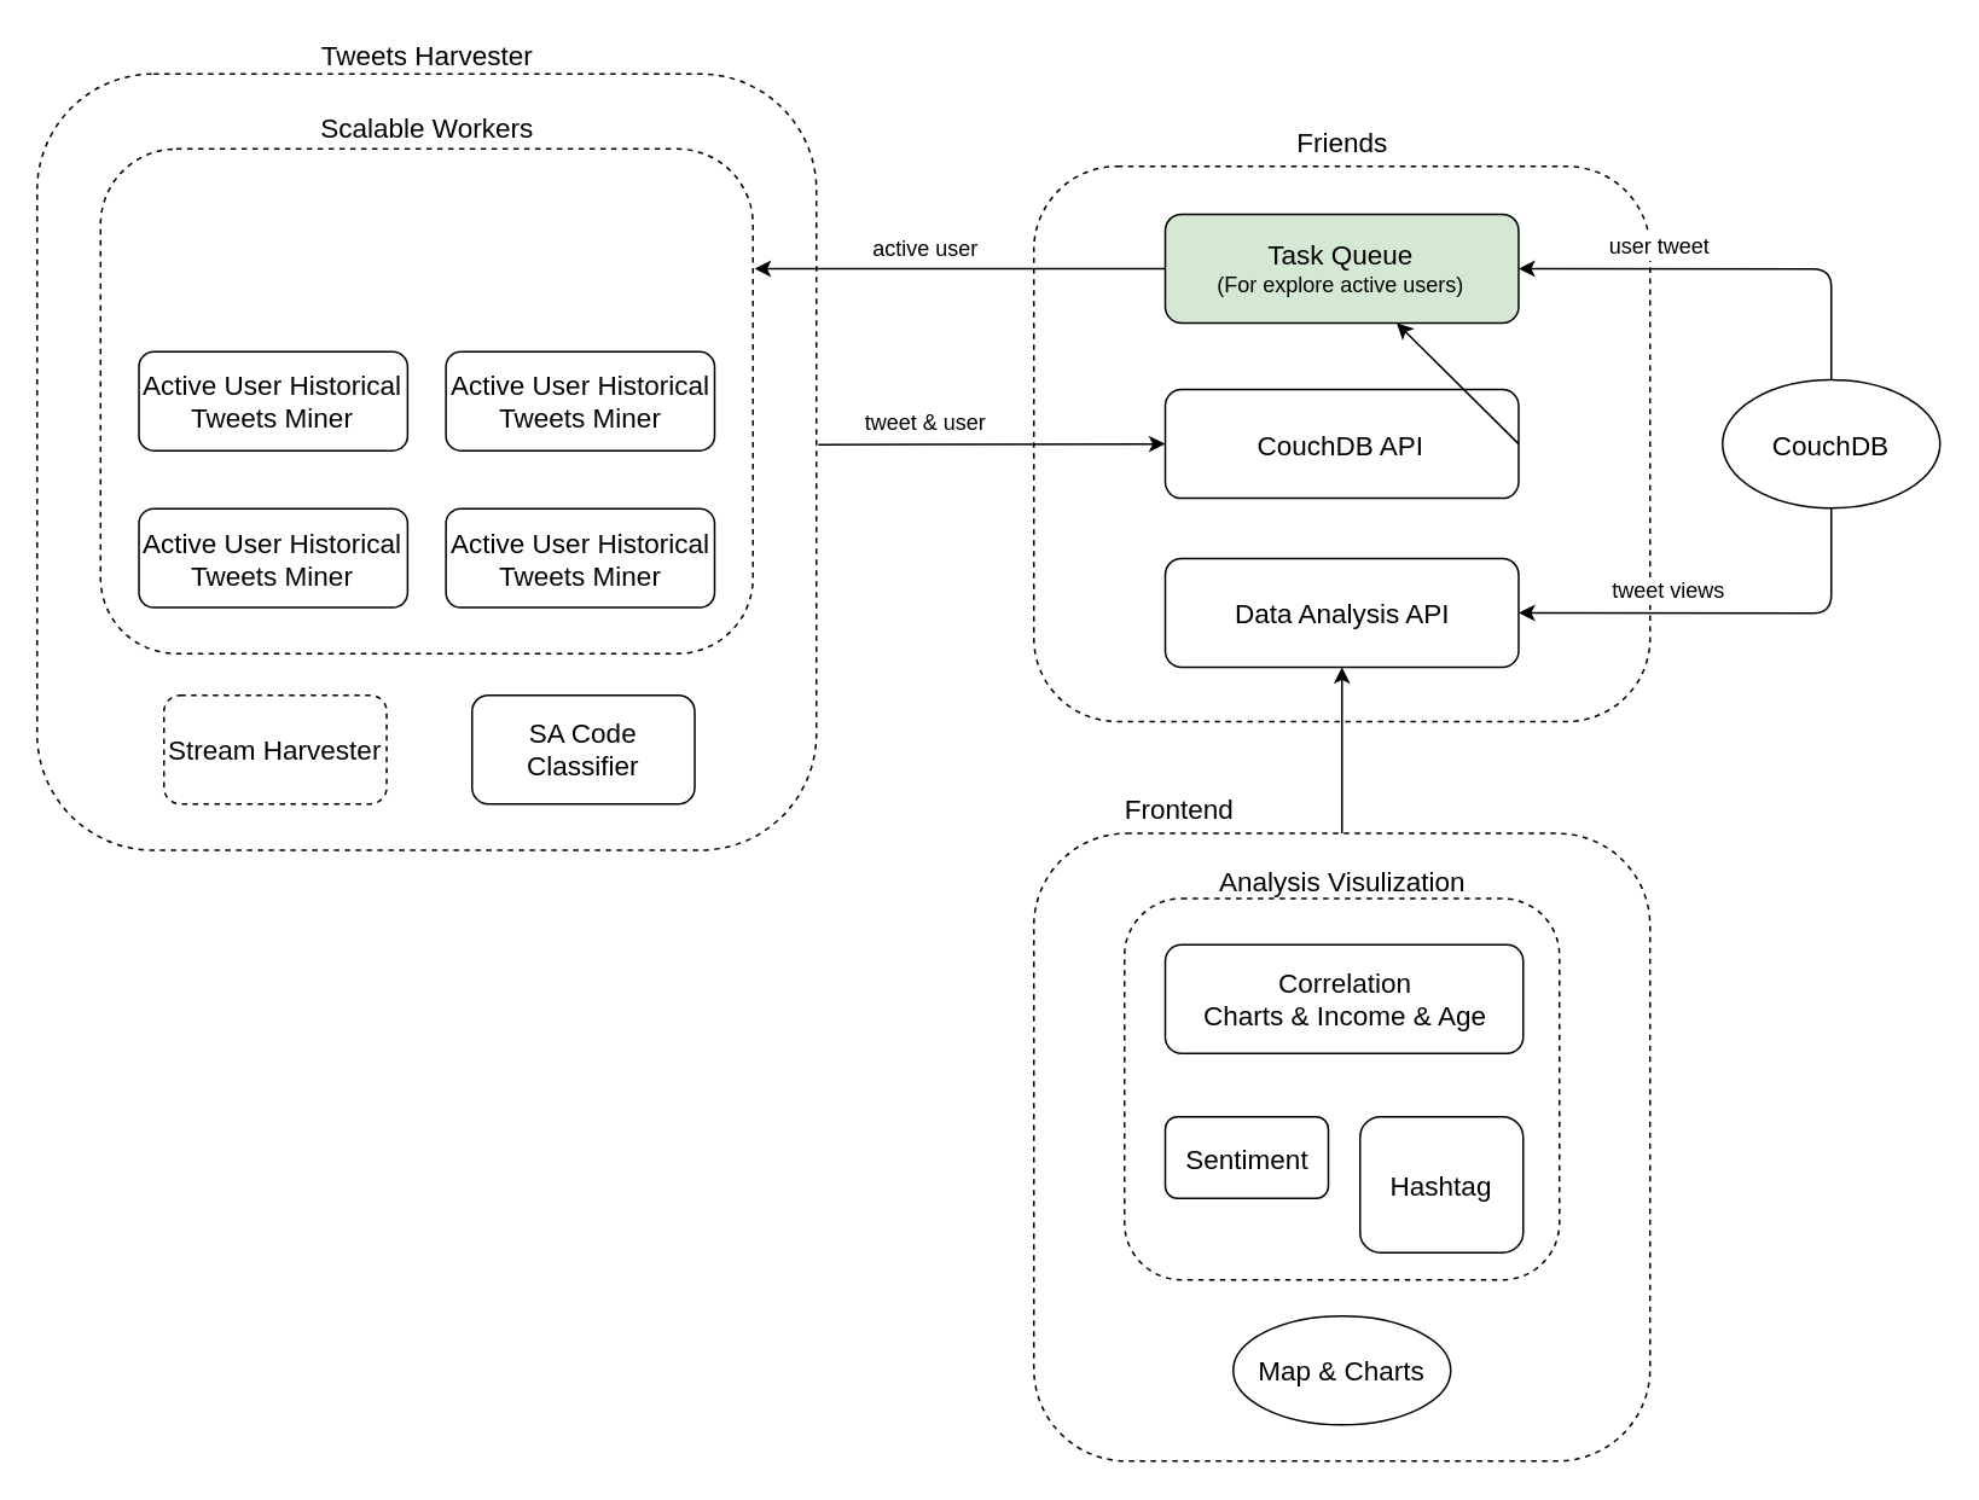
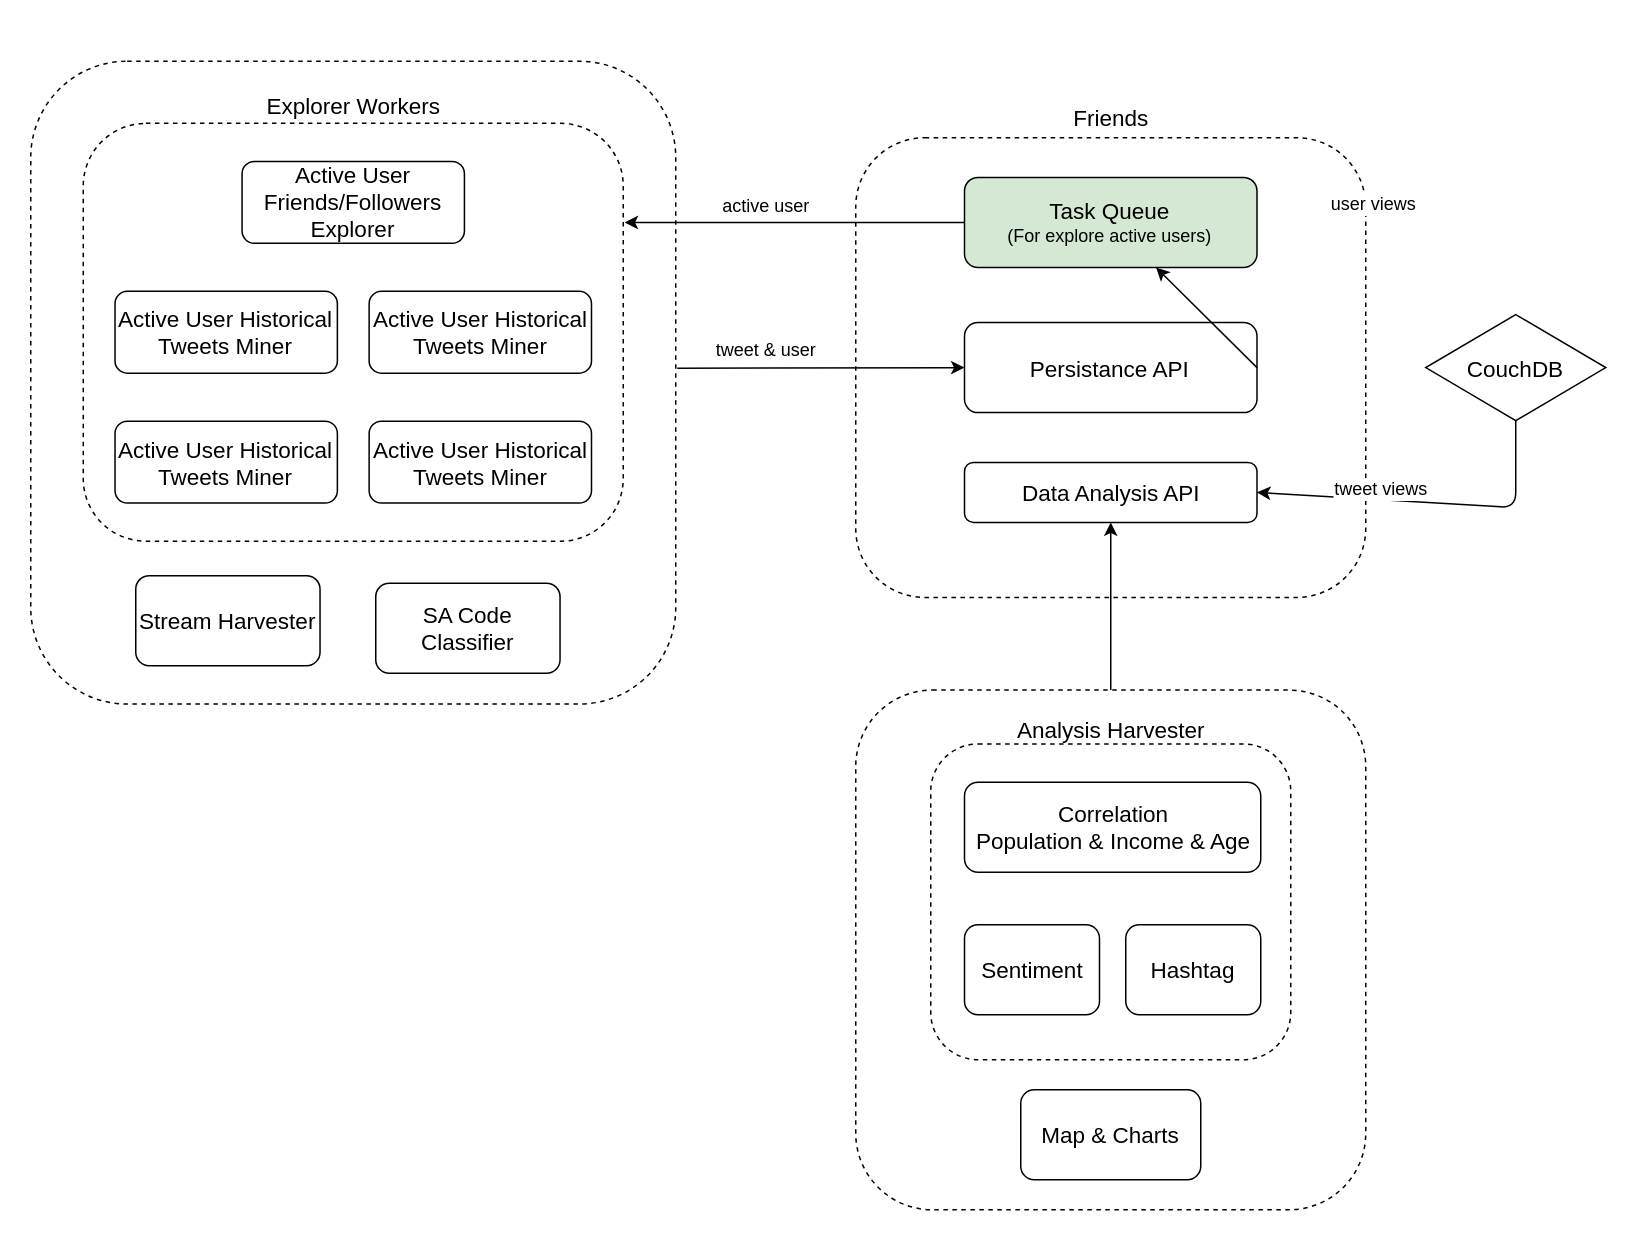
  <mxCell id="0" />
  <mxCell id="1" parent="0" />
  <mxCell id="2" value="" style="group" vertex="1" connectable="0" parent="1"><mxGeometry x="20" y="20.29" width="430" height="448.57" as="geometry" /></mxCell>
  <mxCell id="3" value="" style="rounded=1;whiteSpace=wrap;html=1;dashed=1;fillColor=none;strokeWidth=1;shadow=0;" vertex="1" parent="2"><mxGeometry y="20" width="430" height="428.57" as="geometry" /></mxCell>
- <mxCell id="4" value="Tweets Harvester" style="text;html=1;align=center;verticalAlign=middle;resizable=0;points=[];autosize=1;fontSize=15;" vertex="1" parent="2"><mxGeometry x="150.0" width="130" height="20" as="geometry" /></mxCell>
- <mxCell id="5" value="Stream Harvester" style="rounded=1;whiteSpace=wrap;html=1;shadow=0;strokeWidth=1;fillColor=none;fontSize=15;dashed=1;" vertex="1" parent="2"><mxGeometry x="70.001" y="363" width="122.857" height="60" as="geometry" /></mxCell>
- <mxCell id="6" value="Scalable Workers" style="text;html=1;align=center;verticalAlign=middle;resizable=0;points=[];autosize=1;fontSize=15;" vertex="1" parent="2"><mxGeometry x="149.998" y="40" width="130" height="20" as="geometry" /></mxCell>
+ <mxCell id="5" value="Stream Harvester" style="rounded=1;whiteSpace=wrap;html=1;shadow=0;strokeWidth=1;fillColor=none;fontSize=15;" vertex="1" parent="2"><mxGeometry x="70.001" y="363" width="122.857" height="60" as="geometry" /></mxCell>
+ <mxCell id="6" value="Explorer Workers" style="text;html=1;align=center;verticalAlign=middle;resizable=0;points=[];autosize=1;fontSize=15;" vertex="1" parent="2"><mxGeometry x="149.998" y="40" width="130" height="20" as="geometry" /></mxCell>
  <mxCell id="7" value="" style="group" vertex="1" connectable="0" parent="2"><mxGeometry x="35" y="40" width="360" height="300" as="geometry" /></mxCell>
  <mxCell id="8" value="" style="rounded=1;whiteSpace=wrap;html=1;dashed=1;fillColor=none;strokeWidth=1;shadow=0;" vertex="1" parent="7"><mxGeometry y="21.429" width="360" height="278.571" as="geometry" /></mxCell>
  <mxCell id="9" value="Active User Historical Tweets Miner" style="rounded=1;whiteSpace=wrap;html=1;shadow=0;labelBackgroundColor=none;strokeWidth=1;fillColor=none;fontSize=15;" vertex="1" parent="7"><mxGeometry x="21.176" y="133.437" width="148.235" height="54.545" as="geometry" /></mxCell>
+ <mxCell id="10" value="Active User Friends/Followers Explorer" style="rounded=1;whiteSpace=wrap;html=1;shadow=0;labelBackgroundColor=none;strokeWidth=1;fillColor=none;fontSize=15;" vertex="1" parent="7"><mxGeometry x="105.882" y="46.873" width="148.235" height="54.545" as="geometry" /></mxCell>
  <mxCell id="11" value="Active User Historical Tweets Miner" style="rounded=1;whiteSpace=wrap;html=1;shadow=0;labelBackgroundColor=none;strokeWidth=1;fillColor=none;fontSize=15;" vertex="1" parent="7"><mxGeometry x="190.588" y="133.437" width="148.235" height="54.545" as="geometry" /></mxCell>
  <mxCell id="12" value="Active User Historical Tweets Miner" style="rounded=1;whiteSpace=wrap;html=1;shadow=0;labelBackgroundColor=none;strokeWidth=1;fillColor=none;fontSize=15;" vertex="1" parent="7"><mxGeometry x="21.176" y="220" width="148.235" height="54.545" as="geometry" /></mxCell>
  <mxCell id="13" value="Active User Historical Tweets Miner" style="rounded=1;whiteSpace=wrap;html=1;shadow=0;labelBackgroundColor=none;strokeWidth=1;fillColor=none;fontSize=15;" vertex="1" parent="7"><mxGeometry x="190.588" y="220" width="148.235" height="54.545" as="geometry" /></mxCell>
- <mxCell id="14" value="SA Code&lt;br&gt;Classifier" style="rounded=1;whiteSpace=wrap;html=1;shadow=0;strokeWidth=1;fillColor=none;fontSize=15;" vertex="1" parent="2"><mxGeometry x="240.001" y="363" width="122.857" height="60" as="geometry" /></mxCell>
+ <mxCell id="14" value="SA Code&lt;br&gt;Classifier" style="rounded=1;whiteSpace=wrap;html=1;shadow=0;strokeWidth=1;fillColor=none;fontSize=15;" vertex="1" parent="2"><mxGeometry x="230.001" y="368" width="122.857" height="60" as="geometry" /></mxCell>
  <mxCell id="15" value="" style="group;perimeterSpacing=0;fontSize=15;" vertex="1" connectable="0" parent="1"><mxGeometry x="570" y="67.79" width="340" height="330" as="geometry" /></mxCell>
  <mxCell id="16" value="" style="rounded=1;whiteSpace=wrap;html=1;dashed=1;fillColor=none;strokeWidth=1;shadow=0;" vertex="1" parent="15"><mxGeometry y="23.571" width="340" height="306.429" as="geometry" /></mxCell>
  <mxCell id="17" value="Friends" style="text;html=1;align=center;verticalAlign=middle;resizable=0;points=[];autosize=1;fontSize=15;" vertex="1" parent="15"><mxGeometry x="135.001" width="70" height="20" as="geometry" /></mxCell>
  <mxCell id="18" value="&lt;font style=&quot;font-size: 15px&quot;&gt;Task Queue&lt;/font&gt;&lt;br&gt;(For explore active users)" style="rounded=1;whiteSpace=wrap;html=1;fillColor=#d5e8d4;" vertex="1" parent="15"><mxGeometry x="72.497" y="49.999" width="195" height="60" as="geometry" /></mxCell>
- <mxCell id="19" value="CouchDB API" style="rounded=1;whiteSpace=wrap;html=1;shadow=0;strokeWidth=1;fillColor=none;fontSize=15;" vertex="1" parent="15"><mxGeometry x="72.497" y="146.786" width="195" height="60" as="geometry" /></mxCell>
- <mxCell id="20" value="Data Analysis API" style="rounded=1;whiteSpace=wrap;html=1;shadow=0;labelBackgroundColor=#ffffff;strokeWidth=1;fillColor=none;fontSize=15;" vertex="1" parent="15"><mxGeometry x="72.5" y="240" width="195" height="60" as="geometry" /></mxCell>
+ <mxCell id="19" value="Persistance API" style="rounded=1;whiteSpace=wrap;html=1;shadow=0;strokeWidth=1;fillColor=none;fontSize=15;" vertex="1" parent="15"><mxGeometry x="72.497" y="146.786" width="195" height="60" as="geometry" /></mxCell>
+ <mxCell id="20" value="Data Analysis API" style="rounded=1;whiteSpace=wrap;html=1;shadow=0;labelBackgroundColor=#ffffff;strokeWidth=1;fillColor=none;fontSize=15;" vertex="1" parent="15"><mxGeometry x="72.5" y="240" width="195" height="40" as="geometry" /></mxCell>
  <mxCell id="21" style="orthogonalLoop=1;jettySize=auto;html=1;rounded=1;entryX=0;entryY=0.5;entryDx=0;entryDy=0;" edge="1" parent="1" target="19"><mxGeometry relative="1" as="geometry"><mxPoint x="451" y="245" as="sourcePoint" /><mxPoint x="630" y="245" as="targetPoint" /></mxGeometry></mxCell>
  <mxCell id="22" value="tweet &amp;amp; user" style="edgeLabel;html=1;align=center;verticalAlign=middle;resizable=0;points=[];labelBackgroundColor=none;fontSize=12;" vertex="1" connectable="0" parent="21"><mxGeometry x="0.388" y="1" relative="1" as="geometry"><mxPoint x="-74.66" y="-10.92" as="offset" /></mxGeometry></mxCell>
- <mxCell id="23" style="edgeStyle=none;rounded=1;orthogonalLoop=1;jettySize=auto;html=1;exitX=0.5;exitY=0;exitDx=0;exitDy=0;entryX=1;entryY=0.5;entryDx=0;entryDy=0;fontSize=15;" edge="1" parent="1" source="25" target="18"><mxGeometry relative="1" as="geometry"><Array as="points"><mxPoint x="1010" y="148" /></Array></mxGeometry></mxCell>
  <mxCell id="24" style="edgeStyle=none;rounded=1;orthogonalLoop=1;jettySize=auto;html=1;exitX=0.5;exitY=1;exitDx=0;exitDy=0;entryX=1;entryY=0.5;entryDx=0;entryDy=0;fontSize=15;" edge="1" parent="1" source="25" target="20"><mxGeometry relative="1" as="geometry"><Array as="points"><mxPoint x="1010" y="338" /></Array></mxGeometry></mxCell>
- <mxCell id="25" value="CouchDB" style="ellipse;whiteSpace=wrap;html=1;rounded=1;shadow=0;labelBackgroundColor=none;strokeWidth=1;fillColor=none;fontSize=15;" vertex="1" parent="1"><mxGeometry x="950" y="209.22" width="120" height="70.714" as="geometry" /></mxCell>
+ <mxCell id="25" value="CouchDB" style="rhombus;whiteSpace=wrap;html=1;shadow=0;labelBackgroundColor=none;strokeWidth=1;fillColor=none;fontSize=15;" vertex="1" parent="1"><mxGeometry x="950" y="209.22" width="120" height="70.714" as="geometry" /></mxCell>
  <mxCell id="26" style="edgeStyle=none;rounded=1;orthogonalLoop=1;jettySize=auto;html=1;exitX=1;exitY=0.5;exitDx=0;exitDy=0;" edge="1" parent="1" source="19" target="18"><mxGeometry relative="1" as="geometry" /></mxCell>
- <mxCell id="27" value="user tweet" style="text;html=1;align=center;verticalAlign=middle;resizable=0;points=[];autosize=1;fontSize=12;labelBackgroundColor=#ffffff;" vertex="1" parent="1"><mxGeometry x="880" y="126" width="70" height="20" as="geometry" /></mxCell>
+ <mxCell id="27" value="user views" style="text;html=1;align=center;verticalAlign=middle;resizable=0;points=[];autosize=1;fontSize=12;labelBackgroundColor=#ffffff;" vertex="1" parent="1"><mxGeometry x="880" y="126" width="70" height="20" as="geometry" /></mxCell>
  <mxCell id="28" value="tweet views" style="text;html=1;align=center;verticalAlign=middle;resizable=0;points=[];autosize=1;fontSize=12;labelBackgroundColor=#ffffff;" vertex="1" parent="1"><mxGeometry x="880" y="316" width="80" height="20" as="geometry" /></mxCell>
  <mxCell id="29" value="" style="endArrow=classic;html=1;fontSize=15;exitX=0;exitY=0.5;exitDx=0;exitDy=0;entryX=0.93;entryY=0.251;entryDx=0;entryDy=0;entryPerimeter=0;" edge="1" parent="1" source="18"><mxGeometry width="50" height="50" relative="1" as="geometry"><mxPoint x="638.497" y="147.789" as="sourcePoint" /><mxPoint x="415.9" y="147.861" as="targetPoint" /></mxGeometry></mxCell>
  <mxCell id="30" value="active user" style="edgeLabel;html=1;align=center;verticalAlign=middle;resizable=0;points=[];fontSize=12;" vertex="1" connectable="0" parent="29"><mxGeometry x="-0.014" y="1" relative="1" as="geometry"><mxPoint x="-20.83" y="-12.82" as="offset" /></mxGeometry></mxCell>
  <mxCell id="31" style="edgeStyle=none;rounded=1;orthogonalLoop=1;jettySize=auto;html=1;exitX=0.5;exitY=0;exitDx=0;exitDy=0;entryX=0.5;entryY=1;entryDx=0;entryDy=0;fontSize=12;" edge="1" parent="1" source="32" target="20"><mxGeometry relative="1" as="geometry" /></mxCell>
  <mxCell id="32" value="" style="rounded=1;whiteSpace=wrap;html=1;dashed=1;fillColor=none;strokeWidth=1;shadow=0;" vertex="1" parent="1"><mxGeometry x="570" y="459.57" width="340" height="346.43" as="geometry" /></mxCell>
- <mxCell id="33" value="Frontend" style="text;html=1;align=center;verticalAlign=middle;resizable=0;points=[];autosize=1;fontSize=15;" vertex="1" parent="1"><mxGeometry x="610.001" y="436" width="80" height="20" as="geometry" /></mxCell>
  <mxCell id="34" value="" style="group" vertex="1" connectable="0" parent="1"><mxGeometry x="620" y="476" width="240" height="230" as="geometry" /></mxCell>
  <mxCell id="35" value="" style="group" vertex="1" connectable="0" parent="34"><mxGeometry width="240" height="230" as="geometry" /></mxCell>
  <mxCell id="36" value="" style="rounded=1;whiteSpace=wrap;html=1;dashed=1;fillColor=none;strokeWidth=1;shadow=0;" vertex="1" parent="35"><mxGeometry y="19.456" width="240" height="210.544" as="geometry" /></mxCell>
- <mxCell id="37" value="Analysis Visulization" style="text;html=1;align=center;verticalAlign=middle;resizable=0;points=[];autosize=1;fontSize=15;" vertex="1" parent="35"><mxGeometry x="45" width="150" height="20" as="geometry" /></mxCell>
- <mxCell id="38" value="Correlation&lt;br&gt;Charts &amp;amp; Income &amp;amp; Age" style="rounded=1;whiteSpace=wrap;html=1;shadow=0;labelBackgroundColor=#ffffff;strokeWidth=1;fillColor=none;fontSize=15;" vertex="1" parent="34"><mxGeometry x="22.5" y="45" width="197.5" height="60" as="geometry" /></mxCell>
- <mxCell id="39" value="Hashtag" style="rounded=1;whiteSpace=wrap;html=1;shadow=0;labelBackgroundColor=#ffffff;strokeWidth=1;fillColor=none;fontSize=15;" vertex="1" parent="34"><mxGeometry x="130" y="140" width="90" height="75" as="geometry" /></mxCell>
- <mxCell id="40" value="Sentiment" style="rounded=1;whiteSpace=wrap;html=1;shadow=0;labelBackgroundColor=#ffffff;strokeWidth=1;fillColor=none;fontSize=15;" vertex="1" parent="34"><mxGeometry x="22.5" y="140" width="90" height="45" as="geometry" /></mxCell>
- <mxCell id="41" value="Map &amp;amp; Charts" style="ellipse;whiteSpace=wrap;html=1;shadow=0;labelBackgroundColor=#ffffff;strokeWidth=1;fillColor=none;fontSize=15;" vertex="1" parent="1"><mxGeometry x="680" y="726" width="120" height="60" as="geometry" /></mxCell>
+ <mxCell id="37" value="Analysis Harvester" style="text;html=1;align=center;verticalAlign=middle;resizable=0;points=[];autosize=1;fontSize=15;" vertex="1" parent="35"><mxGeometry x="45" width="150" height="20" as="geometry" /></mxCell>
+ <mxCell id="38" value="Correlation&lt;br&gt;Population &amp;amp; Income &amp;amp; Age" style="rounded=1;whiteSpace=wrap;html=1;shadow=0;labelBackgroundColor=#ffffff;strokeWidth=1;fillColor=none;fontSize=15;" vertex="1" parent="34"><mxGeometry x="22.5" y="45" width="197.5" height="60" as="geometry" /></mxCell>
+ <mxCell id="39" value="Hashtag" style="rounded=1;whiteSpace=wrap;html=1;shadow=0;labelBackgroundColor=#ffffff;strokeWidth=1;fillColor=none;fontSize=15;" vertex="1" parent="34"><mxGeometry x="130" y="140" width="90" height="60" as="geometry" /></mxCell>
+ <mxCell id="40" value="Sentiment" style="rounded=1;whiteSpace=wrap;html=1;shadow=0;labelBackgroundColor=#ffffff;strokeWidth=1;fillColor=none;fontSize=15;" vertex="1" parent="34"><mxGeometry x="22.5" y="140" width="90" height="60" as="geometry" /></mxCell>
+ <mxCell id="41" value="Map &amp;amp; Charts" style="rounded=1;whiteSpace=wrap;html=1;shadow=0;labelBackgroundColor=#ffffff;strokeWidth=1;fillColor=none;fontSize=15;" vertex="1" parent="1"><mxGeometry x="680" y="726" width="120" height="60" as="geometry" /></mxCell>
